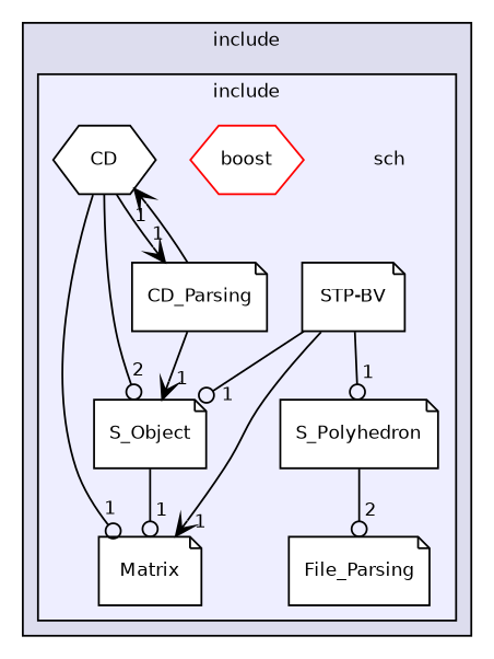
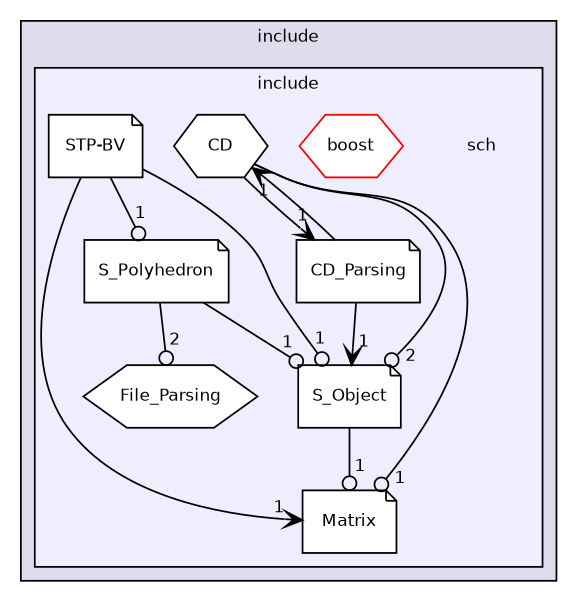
  digraph {
    compound=true
    node [fontname=Helvetica fontsize=10 shape=note color=black fillcolor=white style=filled]
    edge [arrowhead=odot headlabel=1 labeldistance=1.5 labelfontname=Helvetica labelfontsize=10]
    n1 [label=sch shape=plaintext color="" fillcolor="" style=""]
    n2 [color=red label=boost shape=hexagon]
    n3 [label=CD shape=hexagon]
    n4 [label=CD_Parsing]
-   n5 [label=File_Parsing]
+   n5 [label=File_Parsing shape=hexagon]
    n6 [label=Matrix]
    n7 [label=S_Object]
    n8 [label=S_Polyhedron]
    n9 [label="STP-BV"]
    subgraph cluster_1 {
      bgcolor="#ddddee"
      fontname=Helvetica
      fontsize=10
      label=include
      pencolor=black
      subgraph cluster_2 {
        bgcolor="#eeeeff"
        fontname=Helvetica
        fontsize=10
        label=include
        pencolor=black
        n1
        n2
        n3
        n4
        n5
        n6
        n7
        n8
        n9
      }
    }
    n3 -> n4 [arrowhead=vee]
    n3 -> n6
    n3 -> n7 [headlabel=2]
    n4 -> n3 [arrowhead=vee]
    n4 -> n7 [arrowhead=vee]
    n7 -> n6
    n8 -> n5 [headlabel=2]
+   n8 -> n7
    n9 -> n6 [arrowhead=vee]
    n9 -> n7
    n9 -> n8
  }
